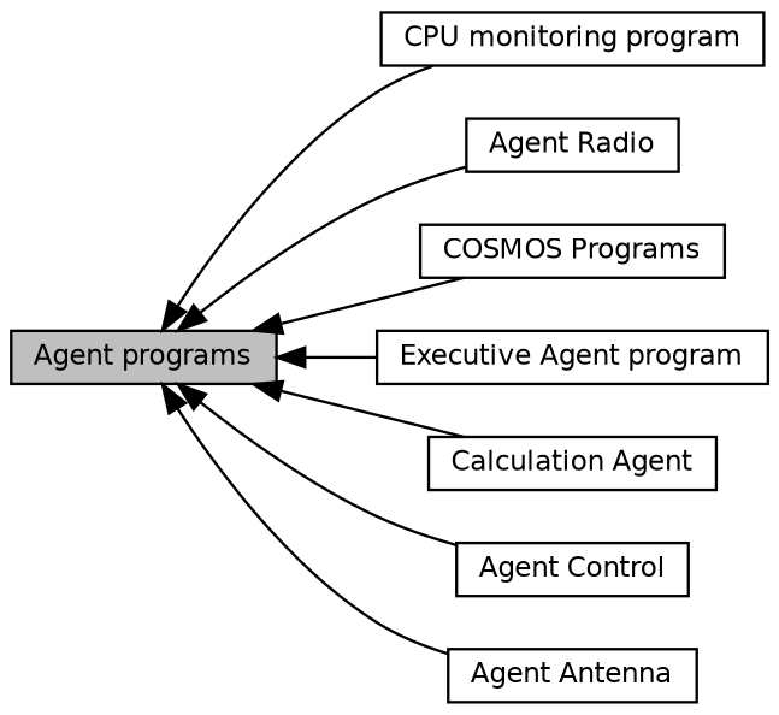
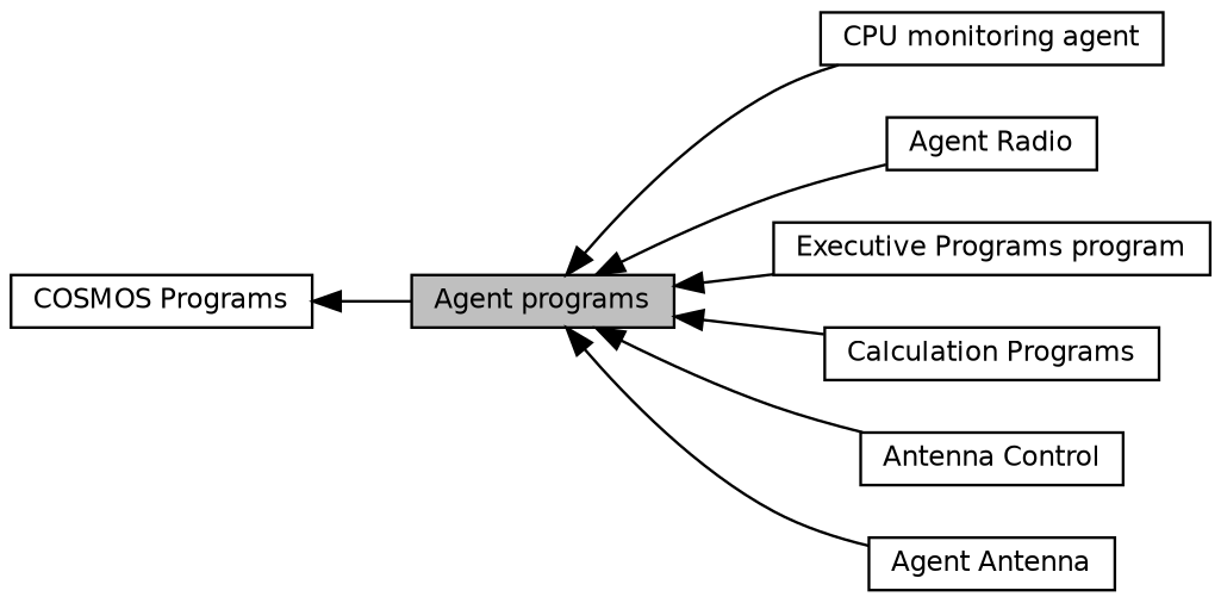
  digraph {
    fontname="DejaVu Sans"
    rankdir=LR
    node [color=black fillcolor=white fontname="DejaVu Sans" fontsize=10 shape=record style=filled]
    edge [dir=back fontname="DejaVu Sans" fontsize=10 labelfontname=Helvetica labelfontsize=10 shape=plaintext style=solid]
-   n1 [height=0.2 label="CPU monitoring program" width=0.4]
+   n1 [height=0.2 label="CPU monitoring agent" width=0.4]
    n2 [height=0.2 label="Agent Radio" width=0.4]
    n3 [height=0.2 label="COSMOS Programs" width=0.4]
    n4 [fillcolor=grey75 fontcolor=black height=0.2 label="Agent programs" width=0.4]
-   n5 [height=0.2 label="Executive Agent program" width=0.4]
-   n6 [height=0.2 label="Calculation Agent" width=0.4]
-   n7 [height=0.2 label="Agent Control" width=0.4]
+   n5 [height=0.2 label="Executive Programs program" width=0.4]
+   n6 [height=0.2 label="Calculation Programs" width=0.4]
+   n7 [height=0.2 label="Antenna Control" width=0.4]
    n8 [height=0.2 label="Agent Antenna" width=0.4]
-   n4 -> n3
+   n3 -> n4
    n4 -> n1
    n4 -> n2
    n4 -> n5
    n4 -> n6
    n4 -> n7
    n4 -> n8
  }
